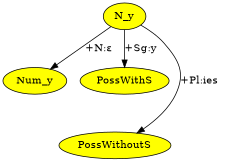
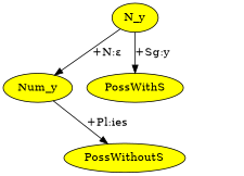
  digraph {
    rankdir=TB
    node [fillcolor=yellow shape=ellipse style=filled]
    n1 [label=N_y]
    n2 [label=Num_y]
    n3 [label=PossWithS]
    n4 [label=PossWithoutS]
    n1 -> n2 [label="+N:ε "]
    n1 -> n3 [label="+Sg:y "]
-   n1 -> n4 [label="+Pl:ies "]
+   n2 -> n4 [label="+Pl:ies "]
  }
